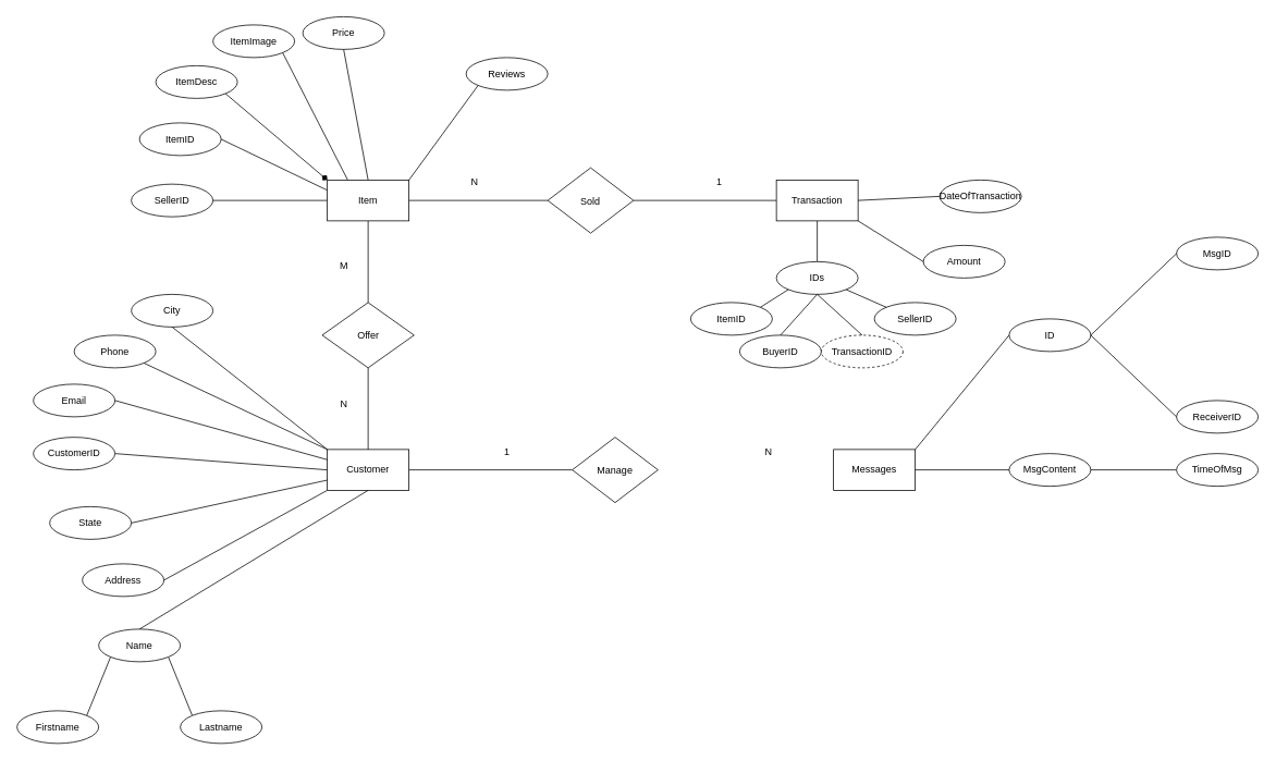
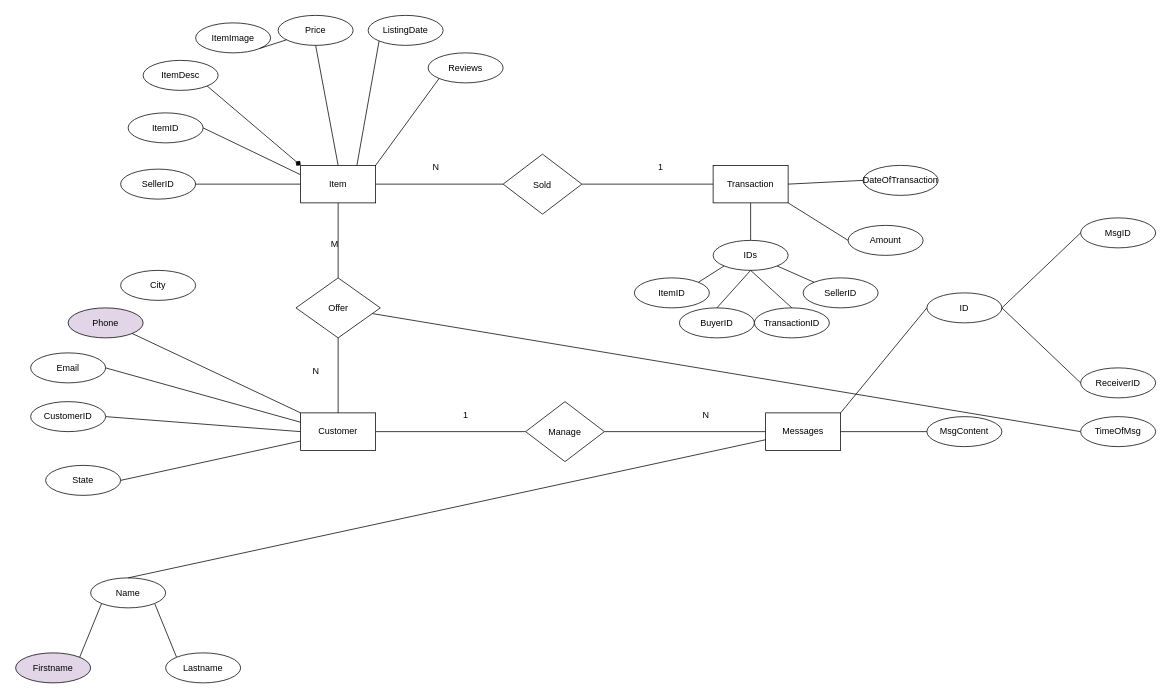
  <mxCell id="0" />
  <mxCell id="1" parent="0" />
  <mxCell id="2" value="Messages" style="html=1;dashed=0;whiteSpace=wrap;direction=east;flipH=1;flipV=0;" parent="1" vertex="1"><mxGeometry x="1020" y="550" width="100" height="50" as="geometry" /></mxCell>
  <mxCell id="3" value="ID" style="ellipse;whiteSpace=wrap;html=1;align=center;direction=east;flipH=1;flipV=0;" parent="1" vertex="1"><mxGeometry x="1235" y="390" width="100" height="40" as="geometry" /></mxCell>
  <mxCell id="4" value="MsgID" style="ellipse;whiteSpace=wrap;html=1;align=center;direction=east;flipH=1;flipV=0;" parent="1" vertex="1"><mxGeometry x="1440" y="290" width="100" height="40" as="geometry" /></mxCell>
  <mxCell id="5" value="ReceiverID" style="ellipse;whiteSpace=wrap;html=1;align=center;direction=east;flipH=1;flipV=0;" parent="1" vertex="1"><mxGeometry x="1440" y="490" width="100" height="40" as="geometry" /></mxCell>
- <mxCell id="6" value="" style="endArrow=none;html=1;rounded=0;entryX=1;entryY=0.5;entryDx=0;entryDy=0;exitX=0;exitY=0.5;exitDx=0;exitDy=0;" parent="1" source="15" target="16" edge="1"><mxGeometry width="50" height="50" relative="1" as="geometry"><mxPoint x="1320" y="650" as="sourcePoint" /><mxPoint x="650" y="540" as="targetPoint" /></mxGeometry></mxCell>
+ <mxCell id="6" value="" style="endArrow=none;html=1;rounded=0;exitX=0;exitY=0.5;exitDx=0;exitDy=0;" parent="1" source="15" target="57" edge="1"><mxGeometry width="50" height="50" relative="1" as="geometry"><mxPoint x="1320" y="650" as="sourcePoint" /><mxPoint x="650" y="540" as="targetPoint" /></mxGeometry></mxCell>
  <mxCell id="7" value="" style="endArrow=none;html=1;rounded=0;exitX=1;exitY=0.5;exitDx=0;exitDy=0;entryX=1;entryY=0.5;entryDx=0;entryDy=0;" parent="1" source="16" target="2" edge="1"><mxGeometry width="50" height="50" relative="1" as="geometry"><mxPoint x="1500" y="570" as="sourcePoint" /><mxPoint x="1130" y="500" as="targetPoint" /></mxGeometry></mxCell>
  <mxCell id="8" value="" style="endArrow=none;html=1;rounded=0;entryX=1;entryY=0;entryDx=0;entryDy=0;exitX=0;exitY=0.5;exitDx=0;exitDy=0;" parent="1" source="3" target="2" edge="1"><mxGeometry width="50" height="50" relative="1" as="geometry"><mxPoint x="1055" y="650" as="sourcePoint" /><mxPoint x="1005" y="600" as="targetPoint" /></mxGeometry></mxCell>
  <mxCell id="9" value="" style="endArrow=none;html=1;rounded=0;exitX=1;exitY=0.5;exitDx=0;exitDy=0;entryX=0;entryY=0.5;entryDx=0;entryDy=0;" parent="1" source="23" target="17" edge="1"><mxGeometry width="50" height="50" relative="1" as="geometry"><mxPoint x="490" y="535" as="sourcePoint" /><mxPoint x="540" y="485" as="targetPoint" /></mxGeometry></mxCell>
  <mxCell id="10" value="" style="endArrow=none;html=1;rounded=0;exitX=0;exitY=0.5;exitDx=0;exitDy=0;entryX=1;entryY=0.5;entryDx=0;entryDy=0;" parent="1" source="4" target="3" edge="1"><mxGeometry width="50" height="50" relative="1" as="geometry"><mxPoint x="1190" y="310" as="sourcePoint" /><mxPoint x="1330" y="425" as="targetPoint" /></mxGeometry></mxCell>
  <mxCell id="11" value="" style="endArrow=none;html=1;rounded=0;exitX=0;exitY=0.5;exitDx=0;exitDy=0;entryX=1;entryY=0.5;entryDx=0;entryDy=0;" parent="1" source="5" target="3" edge="1"><mxGeometry width="50" height="50" relative="1" as="geometry"><mxPoint x="1230" y="570" as="sourcePoint" /><mxPoint x="1180" y="520" as="targetPoint" /></mxGeometry></mxCell>
  <mxCell id="12" value="" style="endArrow=none;html=1;rounded=0;exitX=1;exitY=1;exitDx=0;exitDy=0;entryX=0;entryY=0;entryDx=0;entryDy=0;" parent="1" source="22" target="20" edge="1"><mxGeometry width="50" height="50" relative="1" as="geometry"><mxPoint x="320" y="850" as="sourcePoint" /><mxPoint x="370" y="800" as="targetPoint" /></mxGeometry></mxCell>
+ <mxCell id="13" value="" style="endArrow=none;html=1;rounded=0;exitX=1;exitY=0.5;exitDx=0;exitDy=0;entryX=0;entryY=0.5;entryDx=0;entryDy=0;" parent="1" source="36" target="2" edge="1"><mxGeometry width="50" height="50" relative="1" as="geometry"><mxPoint x="900" y="540" as="sourcePoint" /><mxPoint x="950" y="490" as="targetPoint" /></mxGeometry></mxCell>
  <mxCell id="14" value="" style="endArrow=none;html=1;rounded=0;entryX=0;entryY=0.5;entryDx=0;entryDy=0;exitX=1;exitY=0.5;exitDx=0;exitDy=0;" parent="1" source="17" target="36" edge="1"><mxGeometry width="50" height="50" relative="1" as="geometry"><mxPoint x="320" y="430" as="sourcePoint" /><mxPoint x="370" y="380" as="targetPoint" /></mxGeometry></mxCell>
  <mxCell id="15" value="TimeOfMsg" style="ellipse;whiteSpace=wrap;html=1;align=center;direction=east;flipH=1;flipV=0;" parent="1" vertex="1"><mxGeometry x="1440" y="555" width="100" height="40" as="geometry" /></mxCell>
  <mxCell id="16" value="MsgContent" style="ellipse;whiteSpace=wrap;html=1;align=center;direction=east;flipH=1;flipV=0;" parent="1" vertex="1"><mxGeometry x="1235" y="555" width="100" height="40" as="geometry" /></mxCell>
  <mxCell id="17" value="Customer" style="html=1;dashed=0;whiteSpace=wrap;" parent="1" vertex="1"><mxGeometry x="400" y="550" width="100" height="50" as="geometry" /></mxCell>
+ <mxCell id="18" value="ListingDate" style="ellipse;whiteSpace=wrap;html=1;align=center;" parent="1" vertex="1"><mxGeometry x="490" y="20" width="100" height="40" as="geometry" /></mxCell>
  <mxCell id="19" value="Email" style="ellipse;whiteSpace=wrap;html=1;align=center;" parent="1" vertex="1"><mxGeometry x="40" y="470" width="100" height="40" as="geometry" /></mxCell>
  <mxCell id="20" value="Lastname" style="ellipse;whiteSpace=wrap;html=1;align=center;" parent="1" vertex="1"><mxGeometry x="220" y="870" width="100" height="40" as="geometry" /></mxCell>
- <mxCell id="21" value="Firstname" style="ellipse;whiteSpace=wrap;html=1;align=center;" parent="1" vertex="1"><mxGeometry x="20" y="870" width="100" height="40" as="geometry" /></mxCell>
+ <mxCell id="21" value="Firstname" style="ellipse;whiteSpace=wrap;html=1;align=center;fillColor=#e1d5e7;" parent="1" vertex="1"><mxGeometry x="20" y="870" width="100" height="40" as="geometry" /></mxCell>
  <mxCell id="22" value="Name" style="ellipse;whiteSpace=wrap;html=1;align=center;" parent="1" vertex="1"><mxGeometry x="120" y="770" width="100" height="40" as="geometry" /></mxCell>
  <mxCell id="23" value="CustomerID" style="ellipse;whiteSpace=wrap;html=1;align=center;" parent="1" vertex="1"><mxGeometry x="40" y="535" width="100" height="40" as="geometry" /></mxCell>
- <mxCell id="24" value="TransactionID" style="ellipse;whiteSpace=wrap;html=1;align=center;dashed=1;" parent="1" vertex="1"><mxGeometry x="1005" y="410" width="100" height="40" as="geometry" /></mxCell>
+ <mxCell id="24" value="TransactionID" style="ellipse;whiteSpace=wrap;html=1;align=center;" parent="1" vertex="1"><mxGeometry x="1005" y="410" width="100" height="40" as="geometry" /></mxCell>
  <mxCell id="25" value="DateOfTransaction" style="ellipse;whiteSpace=wrap;html=1;align=center;" parent="1" vertex="1"><mxGeometry x="1150" y="220" width="100" height="40" as="geometry" /></mxCell>
  <mxCell id="26" value="ItemDesc" style="ellipse;whiteSpace=wrap;html=1;align=center;" parent="1" vertex="1"><mxGeometry x="190" y="80" width="100" height="40" as="geometry" /></mxCell>
  <mxCell id="27" value="ItemImage" style="ellipse;whiteSpace=wrap;html=1;align=center;" parent="1" vertex="1"><mxGeometry x="260" y="30" width="100" height="40" as="geometry" /></mxCell>
  <mxCell id="28" value="ItemID" style="ellipse;whiteSpace=wrap;html=1;align=center;" parent="1" vertex="1"><mxGeometry x="170" y="150" width="100" height="40" as="geometry" /></mxCell>
  <mxCell id="29" value="State" style="ellipse;whiteSpace=wrap;html=1;align=center;" parent="1" vertex="1"><mxGeometry x="60" y="620" width="100" height="40" as="geometry" /></mxCell>
  <mxCell id="30" value="City" style="ellipse;whiteSpace=wrap;html=1;align=center;" parent="1" vertex="1"><mxGeometry x="160" y="360" width="100" height="40" as="geometry" /></mxCell>
- <mxCell id="31" value="Address" style="ellipse;whiteSpace=wrap;html=1;align=center;" parent="1" vertex="1"><mxGeometry x="100" y="690" width="100" height="40" as="geometry" /></mxCell>
  <mxCell id="32" value="SellerID" style="ellipse;whiteSpace=wrap;html=1;align=center;" parent="1" vertex="1"><mxGeometry x="160" y="225" width="100" height="40" as="geometry" /></mxCell>
  <mxCell id="33" value="Price" style="ellipse;whiteSpace=wrap;html=1;align=center;" parent="1" vertex="1"><mxGeometry x="370" y="20" width="100" height="40" as="geometry" /></mxCell>
  <mxCell id="34" value="Reviews" style="ellipse;whiteSpace=wrap;html=1;align=center;" parent="1" vertex="1"><mxGeometry x="570" y="70" width="100" height="40" as="geometry" /></mxCell>
- <mxCell id="35" value="Phone" style="ellipse;whiteSpace=wrap;html=1;align=center;" parent="1" vertex="1"><mxGeometry x="90" y="410" width="100" height="40" as="geometry" /></mxCell>
+ <mxCell id="35" value="Phone" style="ellipse;whiteSpace=wrap;html=1;align=center;fillColor=#e1d5e7;" parent="1" vertex="1"><mxGeometry x="90" y="410" width="100" height="40" as="geometry" /></mxCell>
  <mxCell id="36" value="Manage" style="rhombus;" parent="1" vertex="1"><mxGeometry x="700" y="535" width="105" height="80" as="geometry" /></mxCell>
- <mxCell id="37" value="" style="endArrow=none;html=1;rounded=0;entryX=0.5;entryY=1;entryDx=0;entryDy=0;exitX=0.5;exitY=0;exitDx=0;exitDy=0;" parent="1" source="22" target="17" edge="1"><mxGeometry width="50" height="50" relative="1" as="geometry"><mxPoint x="360" y="590" as="sourcePoint" /><mxPoint x="410" y="540" as="targetPoint" /></mxGeometry></mxCell>
+ <mxCell id="37" value="" style="endArrow=none;html=1;rounded=0;exitX=0.5;exitY=0;exitDx=0;exitDy=0;" parent="1" source="22" target="2" edge="1"><mxGeometry width="50" height="50" relative="1" as="geometry"><mxPoint x="360" y="590" as="sourcePoint" /><mxPoint x="410" y="540" as="targetPoint" /></mxGeometry></mxCell>
  <mxCell id="38" value="" style="endArrow=none;html=1;rounded=0;exitX=0.5;exitY=1;exitDx=0;exitDy=0;entryX=0.5;entryY=0;entryDx=0;entryDy=0;" parent="1" edge="1" target="59" source="58"><mxGeometry width="50" height="50" relative="1" as="geometry"><mxPoint x="1155" y="160" as="sourcePoint" /><mxPoint x="1205" y="110" as="targetPoint" /></mxGeometry></mxCell>
  <mxCell id="39" value="" style="endArrow=none;html=1;rounded=0;exitX=1;exitY=0.5;exitDx=0;exitDy=0;entryX=0;entryY=0.5;entryDx=0;entryDy=0;" parent="1" edge="1" target="58" source="64"><mxGeometry width="50" height="50" relative="1" as="geometry"><mxPoint x="770" y="360" as="sourcePoint" /><mxPoint x="820" y="310" as="targetPoint" /></mxGeometry></mxCell>
  <mxCell id="40" value="" style="endArrow=none;html=1;rounded=0;exitX=1;exitY=0.5;exitDx=0;exitDy=0;entryX=0;entryY=0.5;entryDx=0;entryDy=0;" parent="1" edge="1" target="64" source="56"><mxGeometry width="50" height="50" relative="1" as="geometry"><mxPoint x="680" y="360" as="sourcePoint" /><mxPoint x="730" y="310" as="targetPoint" /></mxGeometry></mxCell>
  <mxCell id="41" value="" style="endArrow=none;html=1;rounded=0;entryX=0;entryY=1;entryDx=0;entryDy=0;exitX=1;exitY=0;exitDx=0;exitDy=0;" parent="1" source="56" target="34" edge="1"><mxGeometry width="50" height="50" relative="1" as="geometry"><mxPoint x="580" y="210" as="sourcePoint" /><mxPoint x="630" y="160" as="targetPoint" /></mxGeometry></mxCell>
+ <mxCell id="42" value="" style="endArrow=none;html=1;rounded=0;exitX=0;exitY=1;exitDx=0;exitDy=0;entryX=0.75;entryY=0;entryDx=0;entryDy=0;" parent="1" source="18" target="56" edge="1"><mxGeometry width="50" height="50" relative="1" as="geometry"><mxPoint x="650" y="120" as="sourcePoint" /><mxPoint x="700" y="70" as="targetPoint" /></mxGeometry></mxCell>
  <mxCell id="43" value="" style="endArrow=none;html=1;rounded=0;exitX=0.5;exitY=1;exitDx=0;exitDy=0;entryX=0.5;entryY=0;entryDx=0;entryDy=0;" parent="1" source="33" target="56" edge="1"><mxGeometry width="50" height="50" relative="1" as="geometry"><mxPoint x="530" y="40" as="sourcePoint" /><mxPoint x="580" y="-10" as="targetPoint" /></mxGeometry></mxCell>
- <mxCell id="44" value="" style="endArrow=none;html=1;rounded=0;exitX=1;exitY=1;exitDx=0;exitDy=0;entryX=0.25;entryY=0;entryDx=0;entryDy=0;" parent="1" source="27" target="56" edge="1"><mxGeometry width="50" height="50" relative="1" as="geometry"><mxPoint x="440" y="90" as="sourcePoint" /><mxPoint x="490" y="40" as="targetPoint" /></mxGeometry></mxCell>
+ <mxCell id="44" value="" style="endArrow=none;html=1;rounded=0;exitX=1;exitY=1;exitDx=0;exitDy=0;" parent="1" source="27" target="33" edge="1"><mxGeometry width="50" height="50" relative="1" as="geometry"><mxPoint x="440" y="90" as="sourcePoint" /><mxPoint x="490" y="40" as="targetPoint" /></mxGeometry></mxCell>
  <mxCell id="45" value="" style="endArrow=diamond;html=1;rounded=0;exitX=1;exitY=1;exitDx=0;exitDy=0;entryX=0;entryY=0;entryDx=0;entryDy=0;" parent="1" source="26" target="56" edge="1"><mxGeometry width="50" height="50" relative="1" as="geometry"><mxPoint x="393.75" y="120" as="sourcePoint" /><mxPoint x="443.75" y="70" as="targetPoint" /></mxGeometry></mxCell>
  <mxCell id="46" value="" style="endArrow=none;html=1;rounded=0;exitX=1;exitY=0.5;exitDx=0;exitDy=0;entryX=0;entryY=0.25;entryDx=0;entryDy=0;" parent="1" source="28" target="56" edge="1"><mxGeometry width="50" height="50" relative="1" as="geometry"><mxPoint x="340" y="110" as="sourcePoint" /><mxPoint x="390" y="60" as="targetPoint" /></mxGeometry></mxCell>
  <mxCell id="47" value="" style="endArrow=none;html=1;rounded=0;exitX=1;exitY=0.5;exitDx=0;exitDy=0;entryX=0;entryY=0.5;entryDx=0;entryDy=0;" parent="1" source="32" target="56" edge="1"><mxGeometry width="50" height="50" relative="1" as="geometry"><mxPoint x="300" y="210" as="sourcePoint" /><mxPoint x="350" y="160" as="targetPoint" /></mxGeometry></mxCell>
  <mxCell id="48" value="" style="endArrow=none;html=1;rounded=0;exitX=0.5;exitY=0;exitDx=0;exitDy=0;entryX=0.5;entryY=1;entryDx=0;entryDy=0;" parent="1" source="17" target="57" edge="1"><mxGeometry width="50" height="50" relative="1" as="geometry"><mxPoint x="570" y="405" as="sourcePoint" /><mxPoint x="620" y="355" as="targetPoint" /></mxGeometry></mxCell>
  <mxCell id="49" value="" style="endArrow=none;html=1;rounded=0;entryX=0.5;entryY=1;entryDx=0;entryDy=0;exitX=0.5;exitY=0;exitDx=0;exitDy=0;" parent="1" source="57" target="56" edge="1"><mxGeometry width="50" height="50" relative="1" as="geometry"><mxPoint x="480" y="330" as="sourcePoint" /><mxPoint x="625" y="250" as="targetPoint" /></mxGeometry></mxCell>
- <mxCell id="50" value="" style="endArrow=none;html=1;rounded=0;exitX=1;exitY=0.5;exitDx=0;exitDy=0;entryX=0;entryY=1;entryDx=0;entryDy=0;" parent="1" source="31" target="17" edge="1"><mxGeometry width="50" height="50" relative="1" as="geometry"><mxPoint x="290" y="710" as="sourcePoint" /><mxPoint x="340" y="660" as="targetPoint" /></mxGeometry></mxCell>
- <mxCell id="51" value="" style="endArrow=none;html=1;rounded=0;exitX=0.5;exitY=1;exitDx=0;exitDy=0;entryX=0;entryY=0;entryDx=0;entryDy=0;" parent="1" source="30" target="17" edge="1"><mxGeometry width="50" height="50" relative="1" as="geometry"><mxPoint x="810" y="320" as="sourcePoint" /><mxPoint x="860" as="targetPoint" y="270" /></mxGeometry></mxCell>
  <mxCell id="52" value="" style="endArrow=none;html=1;rounded=0;entryX=0;entryY=0;entryDx=0;entryDy=0;exitX=1;exitY=1;exitDx=0;exitDy=0;" parent="1" source="35" target="17" edge="1"><mxGeometry width="50" height="50" relative="1" as="geometry"><mxPoint x="215" y="490" as="sourcePoint" /><mxPoint x="265" y="440" as="targetPoint" /></mxGeometry></mxCell>
  <mxCell id="53" value="" style="endArrow=none;html=1;rounded=0;entryX=1;entryY=0.5;entryDx=0;entryDy=0;exitX=0;exitY=0.75;exitDx=0;exitDy=0;" parent="1" source="17" target="29" edge="1"><mxGeometry width="50" height="50" relative="1" as="geometry"><mxPoint x="215" y="490" as="sourcePoint" /><mxPoint x="265" y="440" as="targetPoint" /></mxGeometry></mxCell>
  <mxCell id="54" value="" style="endArrow=none;html=1;rounded=0;exitX=1;exitY=0.5;exitDx=0;exitDy=0;entryX=0;entryY=0.25;entryDx=0;entryDy=0;" parent="1" source="19" target="17" edge="1"><mxGeometry width="50" height="50" relative="1" as="geometry"><mxPoint x="440" y="450" as="sourcePoint" /><mxPoint x="490" y="400" as="targetPoint" /></mxGeometry></mxCell>
  <mxCell id="55" value="" style="endArrow=none;html=1;rounded=0;entryX=1;entryY=0;entryDx=0;entryDy=0;exitX=0;exitY=1;exitDx=0;exitDy=0;" parent="1" source="22" target="21" edge="1"><mxGeometry width="50" height="50" relative="1" as="geometry"><mxPoint x="-160" y="610" as="sourcePoint" /><mxPoint x="-110" y="560" as="targetPoint" /></mxGeometry></mxCell>
  <mxCell id="56" value="Item" style="html=1;dashed=0;whiteSpace=wrap;" parent="1" vertex="1"><mxGeometry x="400" y="220" width="100" height="50" as="geometry" /></mxCell>
  <mxCell id="57" value="Offer" style="shape=rhombus;html=1;dashed=0;whiteSpace=wrap;perimeter=rhombusPerimeter;" parent="1" vertex="1"><mxGeometry x="393.75" y="370" width="112.5" height="80" as="geometry" /></mxCell>
  <mxCell id="58" value="Transaction" style="html=1;dashed=0;whiteSpace=wrap;" parent="1" vertex="1"><mxGeometry x="950" y="220" width="100" height="50" as="geometry" /></mxCell>
  <mxCell id="59" value="IDs" style="ellipse;whiteSpace=wrap;html=1;align=center;" parent="1" vertex="1"><mxGeometry x="950" y="320" width="100" height="40" as="geometry" /></mxCell>
  <mxCell id="60" value="BuyerID" style="ellipse;whiteSpace=wrap;html=1;align=center;" parent="1" vertex="1"><mxGeometry x="905" y="410" width="100" height="40" as="geometry" /></mxCell>
  <mxCell id="61" value="ItemID" style="ellipse;whiteSpace=wrap;html=1;align=center;" parent="1" vertex="1"><mxGeometry x="845" y="370" width="100" height="40" as="geometry" /></mxCell>
  <mxCell id="62" value="SellerID" style="ellipse;whiteSpace=wrap;html=1;align=center;" parent="1" vertex="1"><mxGeometry x="1070" y="370" width="100" height="40" as="geometry" /></mxCell>
  <mxCell id="63" value="Amount" style="ellipse;whiteSpace=wrap;html=1;align=center;" parent="1" vertex="1"><mxGeometry x="1130" y="300" width="100" height="40" as="geometry" /></mxCell>
  <mxCell id="64" value="Sold" style="rhombus;" vertex="1" parent="1"><mxGeometry x="670" y="205" width="105" height="80" as="geometry" /></mxCell>
  <mxCell id="65" value="" style="endArrow=none;html=1;rounded=0;exitX=1;exitY=0;exitDx=0;exitDy=0;entryX=0;entryY=1;entryDx=0;entryDy=0;" edge="1" parent="1" source="61" target="59"><mxGeometry width="50" height="50" relative="1" as="geometry"><mxPoint x="1090" y="290" as="sourcePoint" /><mxPoint x="1140" y="240" as="targetPoint" /></mxGeometry></mxCell>
  <mxCell id="66" value="" style="endArrow=none;html=1;rounded=0;exitX=0.5;exitY=0;exitDx=0;exitDy=0;entryX=0.5;entryY=1;entryDx=0;entryDy=0;" edge="1" parent="1" source="60" target="59"><mxGeometry width="50" height="50" relative="1" as="geometry"><mxPoint x="1220" as="sourcePoint" y="270" /><mxPoint x="1270" y="220" as="targetPoint" /></mxGeometry></mxCell>
  <mxCell id="67" value="" style="endArrow=none;html=1;rounded=0;exitX=0.5;exitY=0;exitDx=0;exitDy=0;entryX=0.5;entryY=1;entryDx=0;entryDy=0;" edge="1" parent="1" source="24" target="59"><mxGeometry width="50" height="50" relative="1" as="geometry"><mxPoint x="1220" y="275" as="sourcePoint" /><mxPoint x="1270" y="225" as="targetPoint" /></mxGeometry></mxCell>
  <mxCell id="68" value="" style="endArrow=none;html=1;rounded=0;exitX=1;exitY=1;exitDx=0;exitDy=0;entryX=0;entryY=0;entryDx=0;entryDy=0;" edge="1" parent="1" source="59" target="62"><mxGeometry width="50" height="50" relative="1" as="geometry"><mxPoint x="1200" y="285" as="sourcePoint" /><mxPoint x="1250" y="235" as="targetPoint" /></mxGeometry></mxCell>
  <mxCell id="69" value="" style="endArrow=none;html=1;rounded=0;exitX=1;exitY=0.5;exitDx=0;exitDy=0;entryX=0;entryY=0.5;entryDx=0;entryDy=0;" edge="1" parent="1" source="58" target="25"><mxGeometry width="50" height="50" relative="1" as="geometry"><mxPoint x="1190" y="190" as="sourcePoint" /><mxPoint x="1240" y="140" as="targetPoint" /></mxGeometry></mxCell>
  <mxCell id="70" value="" style="endArrow=none;html=1;rounded=0;exitX=1;exitY=1;exitDx=0;exitDy=0;entryX=0;entryY=0.5;entryDx=0;entryDy=0;" edge="1" parent="1" source="58" target="63"><mxGeometry width="50" height="50" relative="1" as="geometry"><mxPoint x="1290" y="300" as="sourcePoint" /><mxPoint x="1340" y="250" as="targetPoint" /></mxGeometry></mxCell>
  <mxCell id="71" value="N" style="text;html=1;align=center;verticalAlign=middle;resizable=0;points=[];autosize=1;strokeColor=none;fillColor=none;" vertex="1" parent="1"><mxGeometry x="565" y="208" width="30" height="30" as="geometry" /></mxCell>
  <mxCell id="72" value="1" style="text;html=1;align=center;verticalAlign=middle;resizable=0;points=[];autosize=1;strokeColor=none;fillColor=none;" vertex="1" parent="1"><mxGeometry x="865" y="208" width="30" height="30" as="geometry" /></mxCell>
- <mxCell id="73" value="M" style="text;html=1;align=center;verticalAlign=middle;resizable=0;points=[];autosize=1;strokeColor=none;fillColor=none;" vertex="1" parent="1"><mxGeometry x="405" y="310" width="30" height="30" as="geometry" /></mxCell>
+ <mxCell id="73" value="M" style="text;html=1;align=center;verticalAlign=middle;resizable=0;points=[];autosize=1;strokeColor=none;fillColor=none;" vertex="1" parent="1"><mxGeometry x="430" y="310" width="30" height="30" as="geometry" /></mxCell>
  <mxCell id="74" value="N" style="text;html=1;align=center;verticalAlign=middle;resizable=0;points=[];autosize=1;strokeColor=none;fillColor=none;" vertex="1" parent="1"><mxGeometry x="405" y="480" width="30" height="30" as="geometry" /></mxCell>
  <mxCell id="75" value="1" style="text;html=1;align=center;verticalAlign=middle;resizable=0;points=[];autosize=1;strokeColor=none;fillColor=none;" vertex="1" parent="1"><mxGeometry x="605" y="538" width="30" height="30" as="geometry" /></mxCell>
  <mxCell id="76" value="N" style="text;html=1;align=center;verticalAlign=middle;resizable=0;points=[];autosize=1;strokeColor=none;fillColor=none;" vertex="1" parent="1"><mxGeometry x="925" y="538" width="30" height="30" as="geometry" /></mxCell>
